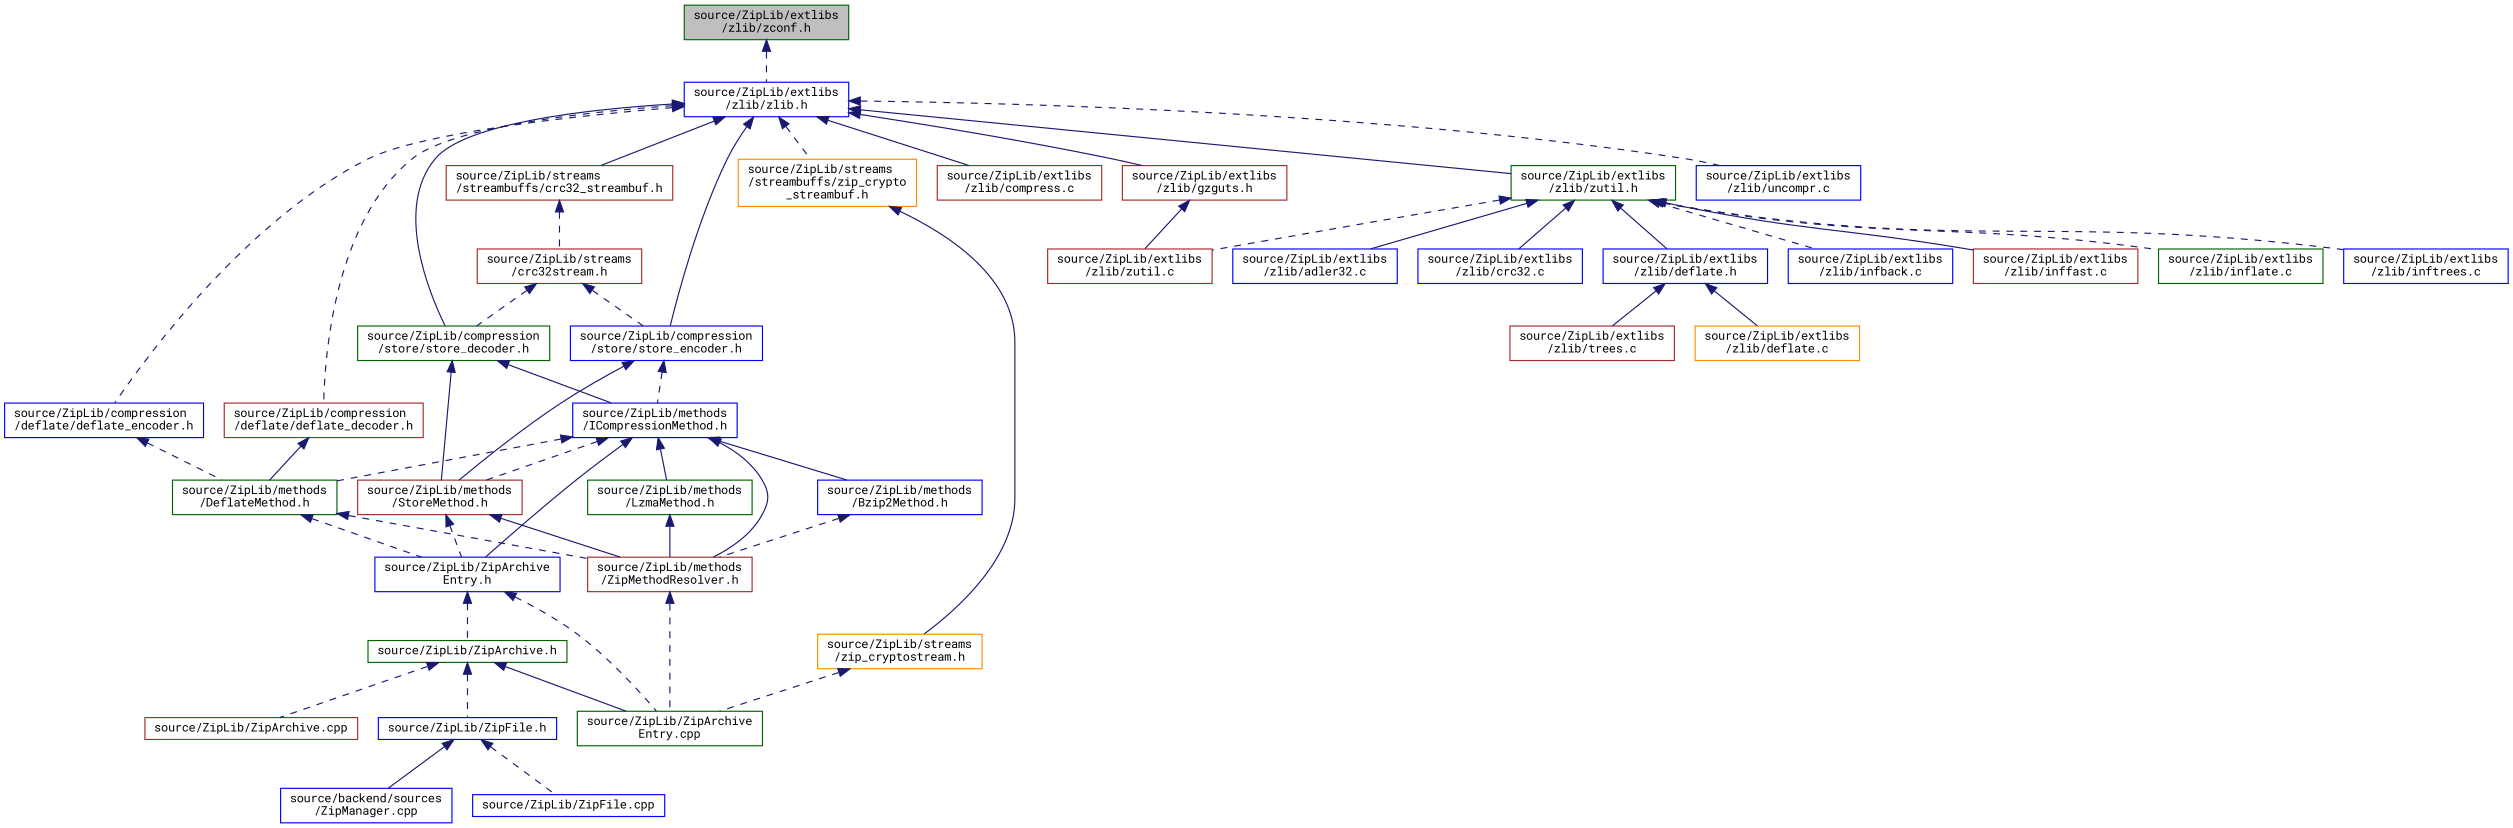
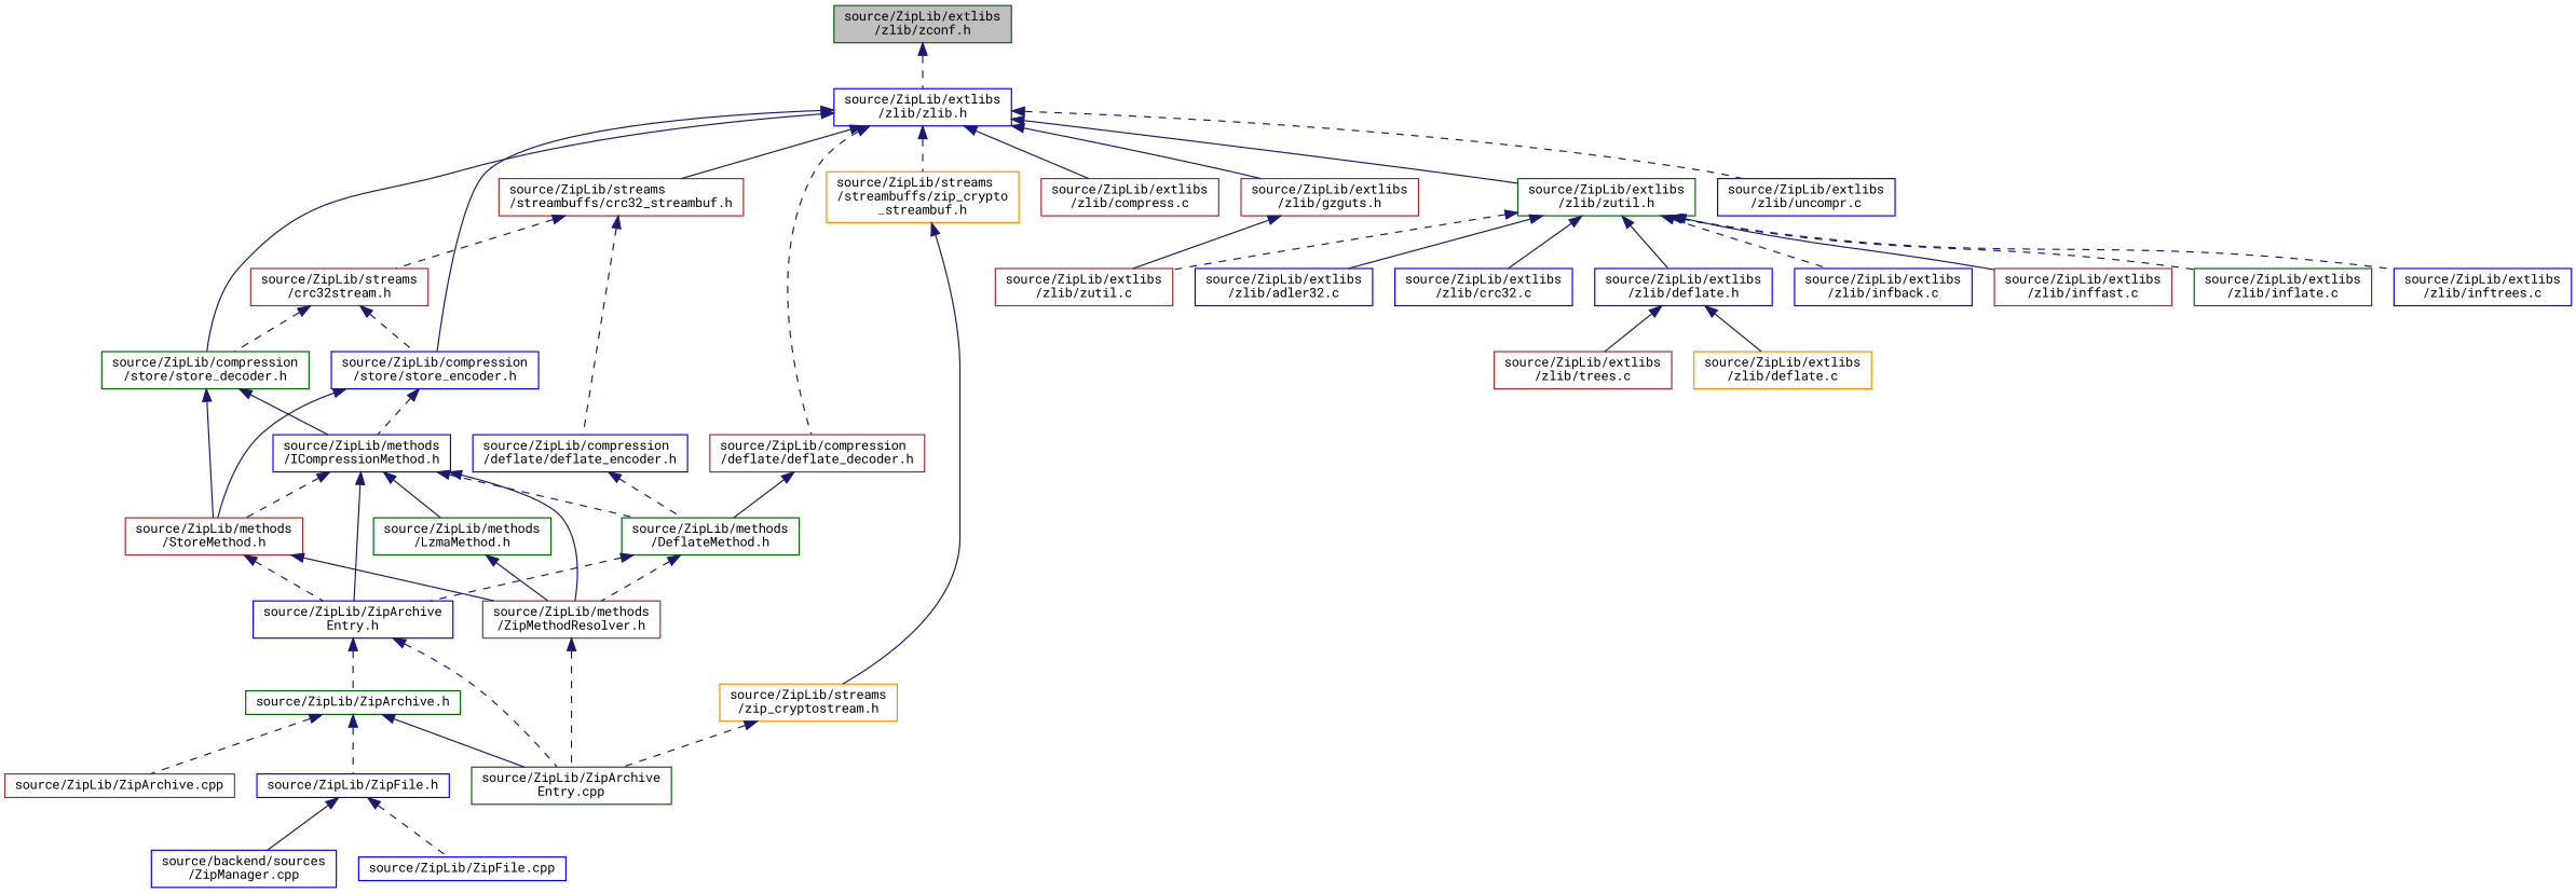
  digraph {
    fontname="Roboto Mono"
    node [color=blue fillcolor=white fontname="Roboto Mono" fontsize=10 shape=record style=filled]
    edge [color=midnightblue dir=back fontname="Roboto Mono" fontsize=10 labelfontname=Helvetica labelfontsize=10 style=dashed]
    n1 [color=darkgreen fillcolor=grey75 fontcolor=black height=0.2 label="source/ZipLib/extlibs\l/zlib/zconf.h" width=0.4]
    n2 [height=0.2 label="source/ZipLib/extlibs\l/zlib/zlib.h" width=0.4]
    n3 [color=brown height=0.2 label="source/ZipLib/compression\l/deflate/deflate_decoder.h" width=0.4]
    n4 [height=0.2 label="source/ZipLib/compression\l/deflate/deflate_encoder.h" width=0.4]
    n5 [color=darkgreen height=0.2 label="source/ZipLib/compression\l/store/store_decoder.h" width=0.4]
    n6 [height=0.2 label="source/ZipLib/compression\l/store/store_encoder.h" width=0.4]
    n7 [color=brown height=0.2 label="source/ZipLib/extlibs\l/zlib/compress.c" width=0.4]
    n8 [color=brown height=0.2 label="source/ZipLib/extlibs\l/zlib/gzguts.h" width=0.4]
    n9 [height=0.2 label="source/ZipLib/extlibs\l/zlib/uncompr.c" width=0.4]
    n10 [color=darkgreen height=0.2 label="source/ZipLib/extlibs\l/zlib/zutil.h" width=0.4]
    n11 [color=brown height=0.2 label="source/ZipLib/streams\l/streambuffs/crc32_streambuf.h" width=0.4]
    n12 [color=darkorange height=0.2 label="source/ZipLib/streams\l/streambuffs/zip_crypto\l_streambuf.h" width=0.4]
    n13 [color=darkgreen height=0.2 label="source/ZipLib/methods\l/DeflateMethod.h" width=0.4]
    n14 [height=0.2 label="source/ZipLib/methods\l/ICompressionMethod.h" width=0.4]
    n15 [color=brown height=0.2 label="source/ZipLib/methods\l/StoreMethod.h" width=0.4]
    n16 [color=brown height=0.2 label="source/ZipLib/extlibs\l/zlib/zutil.c" width=0.4]
    n17 [height=0.2 label="source/ZipLib/extlibs\l/zlib/adler32.c" width=0.4]
    n18 [height=0.2 label="source/ZipLib/extlibs\l/zlib/crc32.c" width=0.4]
    n19 [height=0.2 label="source/ZipLib/extlibs\l/zlib/deflate.h" width=0.4]
    n20 [height=0.2 label="source/ZipLib/extlibs\l/zlib/infback.c" width=0.4]
    n21 [color=brown height=0.2 label="source/ZipLib/extlibs\l/zlib/inffast.c" width=0.4]
    n22 [color=darkgreen height=0.2 label="source/ZipLib/extlibs\l/zlib/inflate.c" width=0.4]
    n23 [height=0.2 label="source/ZipLib/extlibs\l/zlib/inftrees.c" width=0.4]
    n24 [color=brown height=0.2 label="source/ZipLib/streams\l/crc32stream.h" width=0.4]
    n25 [color=darkorange height=0.2 label="source/ZipLib/streams\l/zip_cryptostream.h" width=0.4]
    n26 [color=brown height=0.2 label="source/ZipLib/methods\l/ZipMethodResolver.h" width=0.4]
    n27 [height=0.2 label="source/ZipLib/ZipArchive\lEntry.h" width=0.4]
    n28 [color=darkgreen height=0.2 label="source/ZipLib/ZipArchive\lEntry.cpp" width=0.4]
    n29 [color=darkgreen height=0.2 label="source/ZipLib/ZipArchive.h" width=0.4]
    n30 [color=brown height=0.2 label="source/ZipLib/ZipArchive.cpp" width=0.4]
    n31 [height=0.2 label="source/ZipLib/ZipFile.h" width=0.4]
    n32 [height=0.2 label="source/backend/sources\l/ZipManager.cpp" width=0.4]
    n33 [height=0.2 label="source/ZipLib/ZipFile.cpp" width=0.4]
-   n34 [height=0.2 label="source/ZipLib/methods\l/Bzip2Method.h" width=0.4]
    n35 [color=darkgreen height=0.2 label="source/ZipLib/methods\l/LzmaMethod.h" width=0.4]
    n36 [color=darkorange height=0.2 label="source/ZipLib/extlibs\l/zlib/deflate.c" width=0.4]
    n37 [color=brown height=0.2 label="source/ZipLib/extlibs\l/zlib/trees.c" width=0.4]
    n1 -> n2
    n2 -> n3
-   n2 -> n4
+   n11 -> n4
    n2 -> n5 [style=solid]
    n2 -> n6 [style=solid]
    n2 -> n7 [style=solid]
    n2 -> n8 [style=solid]
    n2 -> n9
    n2 -> n10 [style=solid]
    n2 -> n11 [style=solid]
    n2 -> n12
    n3 -> n13 [style=solid]
    n4 -> n13
    n5 -> n14 [style=solid]
    n5 -> n15 [style=solid]
    n6 -> n14
    n6 -> n15 [style=solid]
    n8 -> n16 [style=solid]
    n10 -> n16
    n10 -> n17 [style=solid]
    n10 -> n18 [style=solid]
    n10 -> n19 [style=solid]
    n10 -> n20
    n10 -> n21 [style=solid]
    n10 -> n22
    n10 -> n23
    n11 -> n24
    n12 -> n25 [style=solid]
    n13 -> n26
    n13 -> n27
    n14 -> n13
    n14 -> n15
    n14 -> n26 [style=solid]
    n14 -> n27 [style=solid]
-   n14 -> n34 [style=solid]
    n14 -> n35 [style=solid]
    n15 -> n26 [style=solid]
    n15 -> n27
    n19 -> n36 [style=solid]
    n19 -> n37 [style=solid]
    n24 -> n5
    n24 -> n6
    n25 -> n28
    n26 -> n28
    n27 -> n28
    n27 -> n29
    n29 -> n28 [style=solid]
    n29 -> n30
    n29 -> n31
    n31 -> n32 [style=solid]
    n31 -> n33
-   n34 -> n26
    n35 -> n26 [style=solid]
  }
